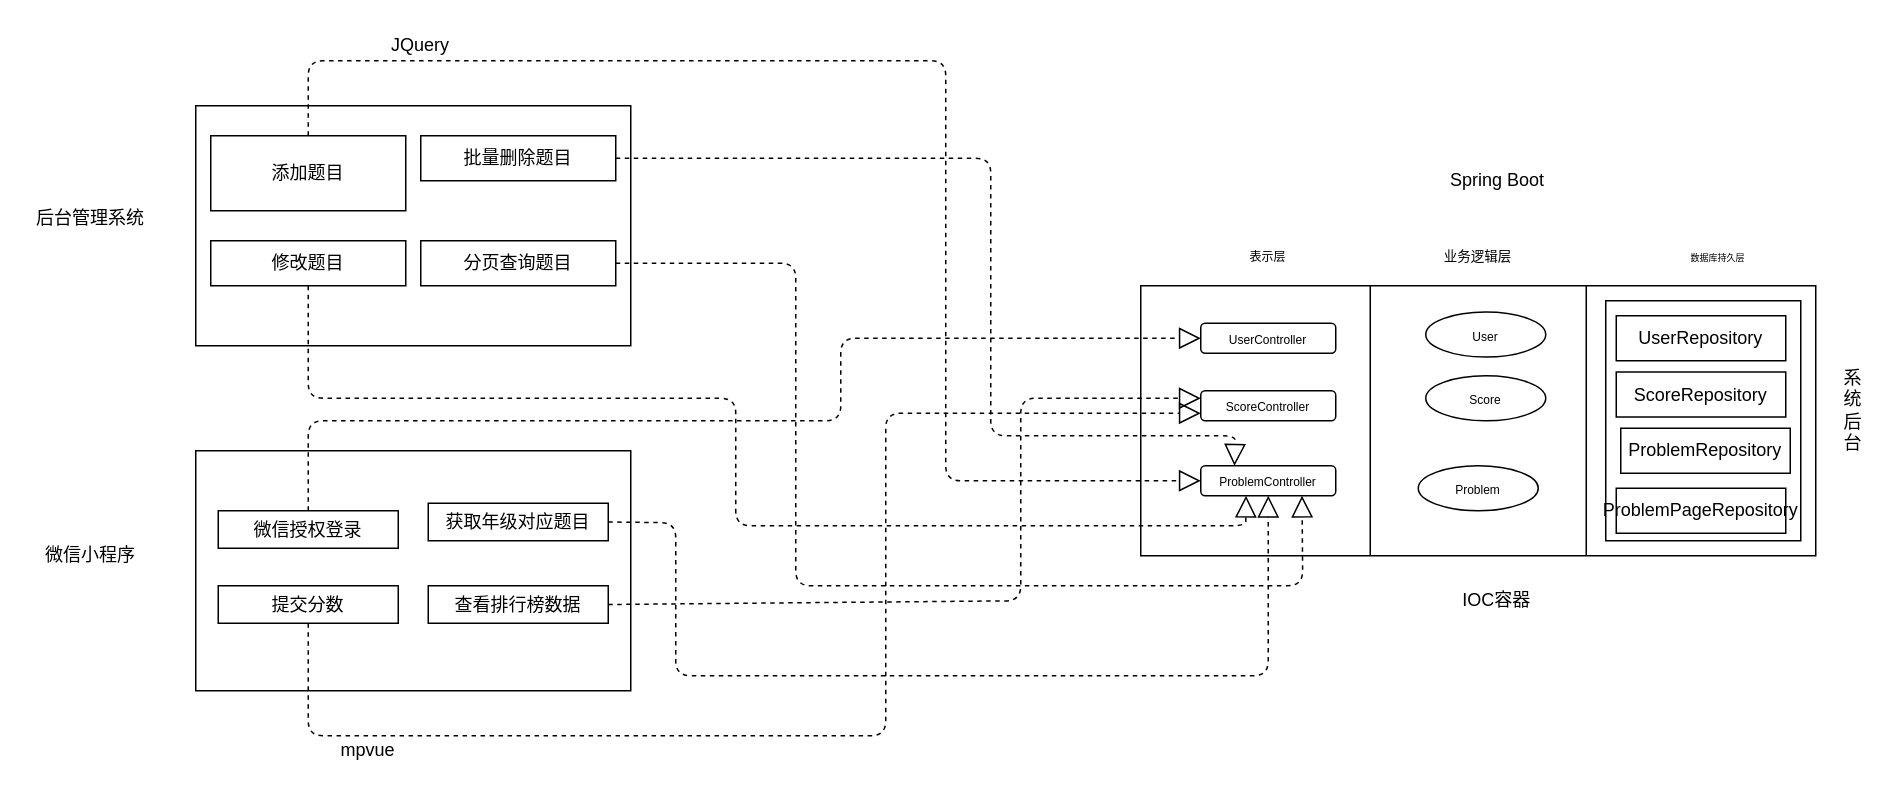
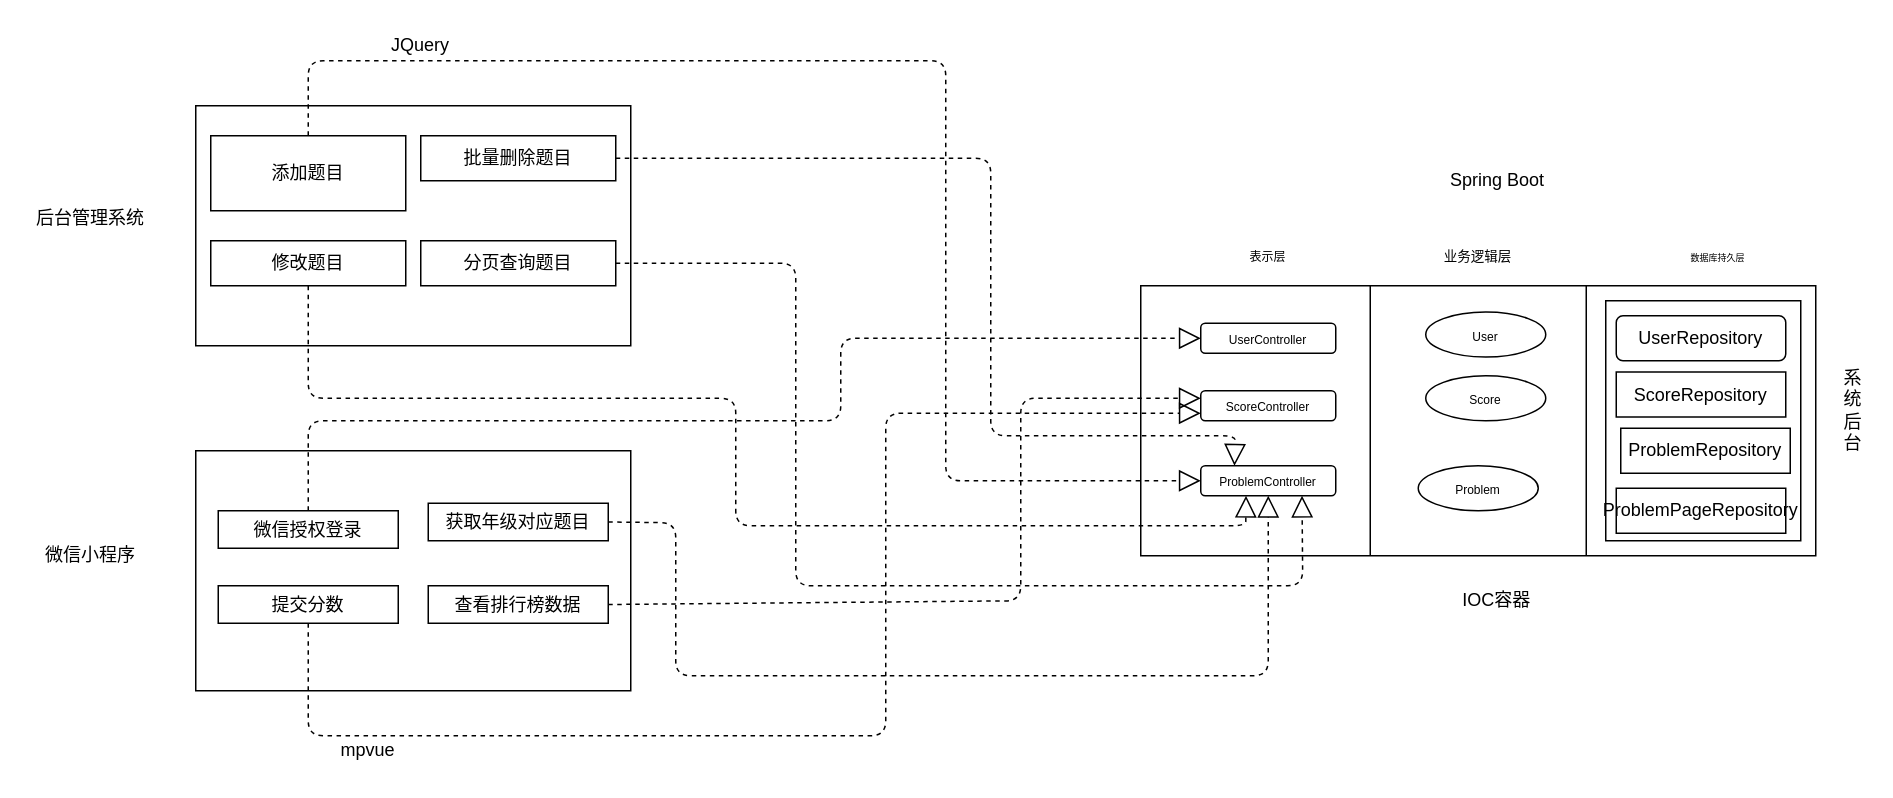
  <mxCell id="0" />
  <mxCell id="1" parent="0" />
  <mxCell id="2" value="" style="shape=process;whiteSpace=wrap;html=1;backgroundOutline=1;size=0.341;" vertex="1" parent="1"><mxGeometry x="760" y="190" width="450" height="180" as="geometry" /></mxCell>
  <mxCell id="3" value="&lt;font style=&quot;font-size: 8px&quot;&gt;表示层&lt;/font&gt;" style="text;html=1;strokeColor=none;fillColor=none;align=center;verticalAlign=middle;whiteSpace=wrap;rounded=0;" vertex="1" parent="1"><mxGeometry x="825" y="160" width="40" height="20" as="geometry" /></mxCell>
  <mxCell id="4" value="&lt;font style=&quot;font-size: 9px&quot;&gt;业务逻辑层&lt;/font&gt;" style="text;html=1;strokeColor=none;fillColor=none;align=center;verticalAlign=middle;whiteSpace=wrap;rounded=0;" vertex="1" parent="1"><mxGeometry x="950" y="160" width="70" height="20" as="geometry" /></mxCell>
  <mxCell id="5" value="&lt;font style=&quot;font-size: 6px&quot;&gt;数据库持久层&lt;/font&gt;" style="text;html=1;strokeColor=none;fillColor=none;align=center;verticalAlign=middle;whiteSpace=wrap;rounded=0;" vertex="1" parent="1"><mxGeometry x="1100" y="160" width="90" height="20" as="geometry" /></mxCell>
  <mxCell id="6" value="&lt;font style=&quot;font-size: 8px&quot;&gt;UserController&lt;/font&gt;" style="rounded=1;whiteSpace=wrap;html=1;" vertex="1" parent="1"><mxGeometry x="800" y="215" width="90" height="20" as="geometry" /></mxCell>
  <mxCell id="7" value="&lt;font style=&quot;font-size: 8px&quot;&gt;ScoreController&lt;/font&gt;" style="rounded=1;whiteSpace=wrap;html=1;" vertex="1" parent="1"><mxGeometry x="800" y="260" width="90" height="20" as="geometry" /></mxCell>
  <mxCell id="8" value="&lt;font style=&quot;font-size: 8px&quot;&gt;ProblemController&lt;/font&gt;" style="rounded=1;whiteSpace=wrap;html=1;" vertex="1" parent="1"><mxGeometry x="800" y="310" width="90" height="20" as="geometry" /></mxCell>
  <mxCell id="9" value="&lt;span style=&quot;font-size: 8px ; white-space: normal&quot;&gt;User&lt;/span&gt;" style="ellipse;whiteSpace=wrap;html=1;" vertex="1" parent="1"><mxGeometry x="950" y="207.5" width="80" height="30" as="geometry" /></mxCell>
  <mxCell id="10" value="&lt;span style=&quot;font-size: 8px&quot;&gt;Score&lt;/span&gt;" style="ellipse;whiteSpace=wrap;html=1;" vertex="1" parent="1"><mxGeometry x="950" y="250" width="80" height="30" as="geometry" /></mxCell>
  <mxCell id="11" value="&lt;span style=&quot;font-size: 8px&quot;&gt;Problem&lt;/span&gt;" style="ellipse;whiteSpace=wrap;html=1;" vertex="1" parent="1"><mxGeometry x="945" y="310" width="80" height="30" as="geometry" /></mxCell>
  <mxCell id="12" value="" style="rounded=0;whiteSpace=wrap;html=1;" vertex="1" parent="1"><mxGeometry x="1070" y="200" width="130" height="160" as="geometry" /></mxCell>
- <mxCell id="13" value="UserRepository" style="rounded=0;whiteSpace=wrap;html=1;" vertex="1" parent="1"><mxGeometry x="1077" y="210" width="113" height="30" as="geometry" /></mxCell>
+ <mxCell id="13" value="UserRepository" style="whiteSpace=wrap;html=1;rounded=1;" vertex="1" parent="1"><mxGeometry x="1077" y="210" width="113" height="30" as="geometry" /></mxCell>
  <mxCell id="14" value="ScoreRepository" style="rounded=0;whiteSpace=wrap;html=1;" vertex="1" parent="1"><mxGeometry x="1077" y="247.5" width="113" height="30" as="geometry" /></mxCell>
  <mxCell id="15" value="ProblemRepository" style="rounded=0;whiteSpace=wrap;html=1;" vertex="1" parent="1"><mxGeometry x="1080" y="285" width="113" height="30" as="geometry" /></mxCell>
  <mxCell id="16" value="ProblemPageRepository" style="rounded=0;whiteSpace=wrap;html=1;" vertex="1" parent="1"><mxGeometry x="1077" y="325" width="113" height="30" as="geometry" /></mxCell>
  <mxCell id="17" value="" style="rounded=0;whiteSpace=wrap;html=1;" vertex="1" parent="1"><mxGeometry x="130" y="70" width="290" height="160" as="geometry" /></mxCell>
  <mxCell id="18" value="" style="rounded=0;whiteSpace=wrap;html=1;" vertex="1" parent="1"><mxGeometry x="130" y="300" width="290" height="160" as="geometry" /></mxCell>
  <mxCell id="19" value="添加题目" style="rounded=0;whiteSpace=wrap;html=1;" vertex="1" parent="1"><mxGeometry x="140" y="90" width="130" height="50" as="geometry" /></mxCell>
  <mxCell id="20" value="分页查询题目" style="rounded=0;whiteSpace=wrap;html=1;" vertex="1" parent="1"><mxGeometry x="280" y="160" width="130" height="30" as="geometry" /></mxCell>
  <mxCell id="21" value="修改题目" style="rounded=0;whiteSpace=wrap;html=1;" vertex="1" parent="1"><mxGeometry x="140" y="160" width="130" height="30" as="geometry" /></mxCell>
  <mxCell id="22" value="批量删除题目" style="rounded=0;whiteSpace=wrap;html=1;" vertex="1" parent="1"><mxGeometry x="280" y="90" width="130" height="30" as="geometry" /></mxCell>
  <mxCell id="23" value="微信授权登录" style="rounded=0;whiteSpace=wrap;html=1;" vertex="1" parent="1"><mxGeometry x="145" y="340" width="120" height="25" as="geometry" /></mxCell>
  <mxCell id="24" value="获取年级对应题目" style="rounded=0;whiteSpace=wrap;html=1;" vertex="1" parent="1"><mxGeometry x="285" y="335" width="120" height="25" as="geometry" /></mxCell>
  <mxCell id="25" value="提交分数&lt;span style=&quot;font-family: &amp;#34;helvetica&amp;#34; , &amp;#34;arial&amp;#34; , sans-serif ; font-size: 0px ; white-space: nowrap&quot;&gt;%3CmxGraphModel%3E%3Croot%3E%3CmxCell%20id%3D%220%22%2F%3E%3CmxCell%20id%3D%221%22%20parent%3D%220%22%2F%3E%3CmxCell%20id%3D%222%22%20value%3D%22%E5%BE%AE%E4%BF%A1%E6%8E%88%E6%9D%83%E7%99%BB%E5%BD%95%22%20style%3D%22rounded%3D0%3BwhiteSpace%3Dwrap%3Bhtml%3D1%3B%22%20vertex%3D%221%22%20parent%3D%221%22%3E%3CmxGeometry%20x%3D%22250%22%20y%3D%22525%22%20width%3D%22120%22%20height%3D%2225%22%20as%3D%22geometry%22%2F%3E%3C%2FmxCell%3E%3C%2Froot%3E%3C%2FmxGraphModel%3E&lt;/span&gt;" style="rounded=0;whiteSpace=wrap;html=1;" vertex="1" parent="1"><mxGeometry x="145" y="390" width="120" height="25" as="geometry" /></mxCell>
  <mxCell id="26" value="查看排行榜数据" style="rounded=0;whiteSpace=wrap;html=1;" vertex="1" parent="1"><mxGeometry x="285" y="390" width="120" height="25" as="geometry" /></mxCell>
  <mxCell id="27" value="后台管理系统" style="text;html=1;strokeColor=none;fillColor=none;align=center;verticalAlign=middle;whiteSpace=wrap;rounded=0;" vertex="1" parent="1"><mxGeometry x="20" y="120" width="80" height="50" as="geometry" /></mxCell>
  <mxCell id="28" value="微信小程序" style="text;html=1;strokeColor=none;fillColor=none;align=center;verticalAlign=middle;whiteSpace=wrap;rounded=0;" vertex="1" parent="1"><mxGeometry x="20" y="360" width="80" height="20" as="geometry" /></mxCell>
  <mxCell id="29" value="JQuery" style="text;html=1;strokeColor=none;fillColor=none;align=center;verticalAlign=middle;whiteSpace=wrap;rounded=0;" vertex="1" parent="1"><mxGeometry x="260" y="20" width="40" height="20" as="geometry" /></mxCell>
  <mxCell id="30" value="mpvue" style="text;html=1;strokeColor=none;fillColor=none;align=center;verticalAlign=middle;whiteSpace=wrap;rounded=0;" vertex="1" parent="1"><mxGeometry x="225" y="490" width="40" height="20" as="geometry" /></mxCell>
  <mxCell id="31" value="IOC容器" style="text;html=1;strokeColor=none;fillColor=none;align=center;verticalAlign=middle;whiteSpace=wrap;rounded=0;" vertex="1" parent="1"><mxGeometry x="965" y="390" width="65" height="20" as="geometry" /></mxCell>
  <mxCell id="32" value="Spring&amp;nbsp;Boot" style="text;html=1;strokeColor=none;fillColor=none;align=center;verticalAlign=middle;whiteSpace=wrap;rounded=0;" vertex="1" parent="1"><mxGeometry x="977.5" y="110" width="40" height="20" as="geometry" /></mxCell>
  <mxCell id="33" value="" style="endArrow=block;dashed=1;endFill=0;endSize=12;html=1;exitX=0.5;exitY=0;exitDx=0;exitDy=0;entryX=0;entryY=0.5;entryDx=0;entryDy=0;" edge="1" parent="1" source="19" target="8"><mxGeometry width="160" relative="1" as="geometry"><mxPoint x="590" y="220" as="sourcePoint" /><mxPoint x="750" y="220" as="targetPoint" /><Array as="points"><mxPoint x="205" y="40" /><mxPoint x="510" y="40" /><mxPoint x="630" y="40" /><mxPoint x="630" y="320" /></Array></mxGeometry></mxCell>
  <mxCell id="34" value="" style="endArrow=block;dashed=1;endFill=0;endSize=12;html=1;exitX=1;exitY=0.5;exitDx=0;exitDy=0;entryX=0.25;entryY=0;entryDx=0;entryDy=0;" edge="1" parent="1" source="22" target="8"><mxGeometry width="160" relative="1" as="geometry"><mxPoint x="470" y="110" as="sourcePoint" /><mxPoint x="800" y="320" as="targetPoint" /><Array as="points"><mxPoint x="660" y="105" /><mxPoint x="660" y="290" /><mxPoint x="823" y="290" /></Array></mxGeometry></mxCell>
  <mxCell id="35" value="" style="endArrow=block;dashed=1;endFill=0;endSize=12;html=1;exitX=0.5;exitY=1;exitDx=0;exitDy=0;entryX=0.156;entryY=0.778;entryDx=0;entryDy=0;entryPerimeter=0;" edge="1" parent="1" source="21" target="2"><mxGeometry width="160" relative="1" as="geometry"><mxPoint x="210" y="265" as="sourcePoint" /><mxPoint x="590" y="264.5" as="targetPoint" /><Array as="points"><mxPoint x="205" y="265" /><mxPoint x="490" y="265" /><mxPoint x="490" y="350" /><mxPoint x="670" y="350" /><mxPoint x="830" y="350" /></Array></mxGeometry></mxCell>
  <mxCell id="36" value="" style="endArrow=block;dashed=1;endFill=0;endSize=12;html=1;exitX=1;exitY=0.5;exitDx=0;exitDy=0;entryX=0.75;entryY=1;entryDx=0;entryDy=0;" edge="1" parent="1" source="20" target="8"><mxGeometry width="160" relative="1" as="geometry"><mxPoint x="460" y="180" as="sourcePoint" /><mxPoint x="620" y="180" as="targetPoint" /><Array as="points"><mxPoint x="530" y="175" /><mxPoint x="530" y="390" /><mxPoint x="868" y="390" /></Array></mxGeometry></mxCell>
  <mxCell id="37" value="" style="endArrow=block;dashed=1;endFill=0;endSize=12;html=1;exitX=0.5;exitY=0;exitDx=0;exitDy=0;entryX=0;entryY=0.5;entryDx=0;entryDy=0;" edge="1" parent="1" source="23" target="6"><mxGeometry width="160" relative="1" as="geometry"><mxPoint x="440" y="280" as="sourcePoint" /><mxPoint x="600" y="280" as="targetPoint" /><Array as="points"><mxPoint x="205" y="280" /><mxPoint x="560" y="280" /><mxPoint x="560" y="225" /></Array></mxGeometry></mxCell>
  <mxCell id="38" value="" style="endArrow=block;dashed=1;endFill=0;endSize=12;html=1;exitX=1;exitY=0.5;exitDx=0;exitDy=0;entryX=0.5;entryY=1;entryDx=0;entryDy=0;" edge="1" parent="1" source="24" target="8"><mxGeometry width="160" relative="1" as="geometry"><mxPoint x="450" y="320" as="sourcePoint" /><mxPoint x="610" y="320" as="targetPoint" /><Array as="points"><mxPoint x="450" y="348" /><mxPoint x="450" y="450" /><mxPoint x="845" y="450" /></Array></mxGeometry></mxCell>
  <mxCell id="39" value="" style="endArrow=block;dashed=1;endFill=0;endSize=12;html=1;entryX=0;entryY=0.25;entryDx=0;entryDy=0;exitX=1;exitY=0.5;exitDx=0;exitDy=0;" edge="1" parent="1" source="26" target="7"><mxGeometry width="160" relative="1" as="geometry"><mxPoint x="470" y="420" as="sourcePoint" /><mxPoint x="570" y="400" as="targetPoint" /><Array as="points"><mxPoint x="680" y="400" /><mxPoint x="680" y="265" /></Array></mxGeometry></mxCell>
  <mxCell id="40" value="" style="endArrow=block;dashed=1;endFill=0;endSize=12;html=1;exitX=0.5;exitY=1;exitDx=0;exitDy=0;entryX=0;entryY=0.75;entryDx=0;entryDy=0;" edge="1" parent="1" source="25" target="7"><mxGeometry width="160" relative="1" as="geometry"><mxPoint x="340" y="490" as="sourcePoint" /><mxPoint x="500" y="490" as="targetPoint" /><Array as="points"><mxPoint x="205" y="490" /><mxPoint x="590" y="490" /><mxPoint x="590" y="275" /></Array></mxGeometry></mxCell>
  <mxCell id="41" value="系统后台" style="text;html=1;strokeColor=none;fillColor=none;align=center;verticalAlign=middle;whiteSpace=wrap;rounded=0;" vertex="1" parent="1"><mxGeometry x="1230" y="262.5" width="10" height="20" as="geometry" /></mxCell>
